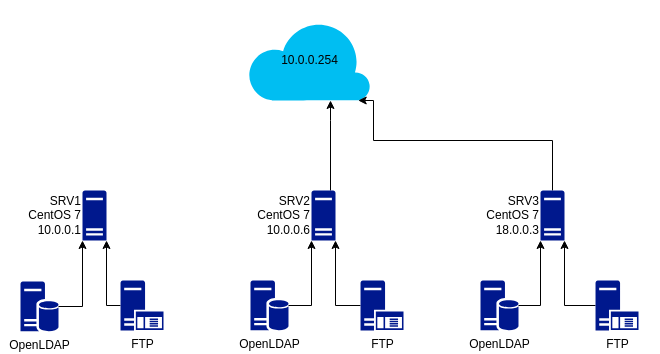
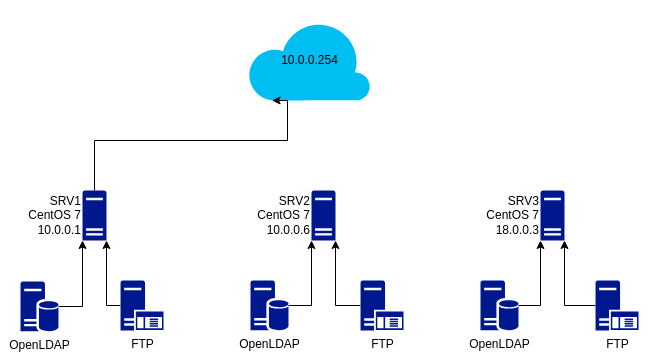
  <mxCell id="0" />
  <mxCell id="1" parent="0" />
  <mxCell id="2" value="10.0.0.254" style="verticalLabelPosition=middle;html=1;verticalAlign=middle;align=center;strokeColor=none;fillColor=#00BEF2;shape=mxgraph.azure.cloud;labelPosition=center;" parent="1" vertex="1"><mxGeometry x="247" y="20" width="123" height="80" as="geometry" /></mxCell>
+ <mxCell id="3" style="edgeStyle=orthogonalEdgeStyle;rounded=0;orthogonalLoop=1;jettySize=auto;html=1;entryX=0.2;entryY=1;entryDx=0;entryDy=0;entryPerimeter=0;" parent="1" source="4" target="2" edge="1"><mxGeometry relative="1" as="geometry"><Array as="points"><mxPoint x="94" y="140" /><mxPoint x="287" y="140" /></Array></mxGeometry></mxCell>
  <mxCell id="4" value="SRV1&lt;br&gt;CentOS 7&lt;br&gt;10.0.0.1" style="aspect=fixed;pointerEvents=1;shadow=0;dashed=0;html=1;strokeColor=none;labelPosition=left;verticalLabelPosition=middle;verticalAlign=middle;align=right;fillColor=#00188D;shape=mxgraph.mscae.enterprise.server_generic" parent="1" vertex="1"><mxGeometry x="82" y="190" width="24" height="50" as="geometry" /></mxCell>
- <mxCell id="5" style="edgeStyle=orthogonalEdgeStyle;rounded=0;orthogonalLoop=1;jettySize=auto;html=1;" parent="1" source="6" target="2" edge="1"><mxGeometry relative="1" as="geometry"><Array as="points"><mxPoint x="330" y="120" /><mxPoint x="330" y="120" /></Array></mxGeometry></mxCell>
  <mxCell id="6" value="SRV2&lt;br&gt;CentOS 7&lt;br&gt;10.0.0.6" style="aspect=fixed;pointerEvents=1;shadow=0;dashed=0;html=1;strokeColor=none;labelPosition=left;verticalLabelPosition=middle;verticalAlign=middle;align=right;fillColor=#00188D;shape=mxgraph.mscae.enterprise.server_generic" parent="1" vertex="1"><mxGeometry x="311" y="190" width="24" height="50" as="geometry" /></mxCell>
- <mxCell id="7" style="edgeStyle=orthogonalEdgeStyle;rounded=0;orthogonalLoop=1;jettySize=auto;html=1;entryX=0.9;entryY=1;entryDx=0;entryDy=0;entryPerimeter=0;" parent="1" source="8" target="2" edge="1"><mxGeometry relative="1" as="geometry"><Array as="points"><mxPoint x="552" y="140" /><mxPoint x="373" y="140" /></Array></mxGeometry></mxCell>
  <mxCell id="8" value="SRV3&lt;br&gt;CentOS 7&lt;br&gt;18.0.0.3" style="aspect=fixed;pointerEvents=1;shadow=0;dashed=0;html=1;strokeColor=none;labelPosition=left;verticalLabelPosition=middle;verticalAlign=middle;align=right;fillColor=#00188D;shape=mxgraph.mscae.enterprise.server_generic" parent="1" vertex="1"><mxGeometry x="540" y="190" width="24" height="50" as="geometry" /></mxCell>
  <mxCell id="9" style="edgeStyle=orthogonalEdgeStyle;rounded=0;orthogonalLoop=1;jettySize=auto;html=1;entryX=0;entryY=1;entryDx=0;entryDy=0;entryPerimeter=0;" parent="1" source="10" target="4" edge="1"><mxGeometry relative="1" as="geometry" /></mxCell>
  <mxCell id="10" value="OpenLDAP" style="aspect=fixed;pointerEvents=1;shadow=0;dashed=0;html=1;strokeColor=none;labelPosition=center;verticalLabelPosition=bottom;verticalAlign=top;align=center;fillColor=#00188D;shape=mxgraph.mscae.enterprise.database_server" parent="1" vertex="1"><mxGeometry x="20" y="281" width="38" height="50" as="geometry" /></mxCell>
  <mxCell id="11" style="edgeStyle=orthogonalEdgeStyle;rounded=0;orthogonalLoop=1;jettySize=auto;html=1;entryX=0;entryY=1;entryDx=0;entryDy=0;entryPerimeter=0;" parent="1" source="12" target="6" edge="1"><mxGeometry relative="1" as="geometry" /></mxCell>
  <mxCell id="12" value="OpenLDAP" style="aspect=fixed;pointerEvents=1;shadow=0;dashed=0;html=1;strokeColor=none;labelPosition=center;verticalLabelPosition=bottom;verticalAlign=top;align=center;fillColor=#00188D;shape=mxgraph.mscae.enterprise.database_server" parent="1" vertex="1"><mxGeometry x="250" y="280" width="38" height="50" as="geometry" /></mxCell>
  <mxCell id="13" style="edgeStyle=orthogonalEdgeStyle;rounded=0;orthogonalLoop=1;jettySize=auto;html=1;entryX=0;entryY=1;entryDx=0;entryDy=0;entryPerimeter=0;" parent="1" source="14" target="8" edge="1"><mxGeometry relative="1" as="geometry" /></mxCell>
  <mxCell id="14" value="OpenLDAP" style="aspect=fixed;pointerEvents=1;shadow=0;dashed=0;html=1;strokeColor=none;labelPosition=center;verticalLabelPosition=bottom;verticalAlign=top;align=center;fillColor=#00188D;shape=mxgraph.mscae.enterprise.database_server" parent="1" vertex="1"><mxGeometry x="480" y="280" width="38" height="50" as="geometry" /></mxCell>
  <mxCell id="15" style="edgeStyle=orthogonalEdgeStyle;rounded=0;orthogonalLoop=1;jettySize=auto;html=1;entryX=1;entryY=1;entryDx=0;entryDy=0;entryPerimeter=0;" parent="1" source="16" target="4" edge="1"><mxGeometry relative="1" as="geometry"><Array as="points"><mxPoint x="106" y="305" /></Array></mxGeometry></mxCell>
  <mxCell id="16" value="FTP" style="aspect=fixed;pointerEvents=1;shadow=0;dashed=0;html=1;strokeColor=none;labelPosition=center;verticalLabelPosition=bottom;verticalAlign=top;align=center;fillColor=#00188D;shape=mxgraph.mscae.enterprise.application_server" parent="1" vertex="1"><mxGeometry x="120" y="280" width="43" height="50" as="geometry" /></mxCell>
  <mxCell id="17" style="edgeStyle=orthogonalEdgeStyle;rounded=0;orthogonalLoop=1;jettySize=auto;html=1;entryX=1;entryY=1;entryDx=0;entryDy=0;entryPerimeter=0;" parent="1" source="18" target="6" edge="1"><mxGeometry relative="1" as="geometry" /></mxCell>
  <mxCell id="18" value="FTP" style="aspect=fixed;pointerEvents=1;shadow=0;dashed=0;html=1;strokeColor=none;labelPosition=center;verticalLabelPosition=bottom;verticalAlign=top;align=center;fillColor=#00188D;shape=mxgraph.mscae.enterprise.application_server" parent="1" vertex="1"><mxGeometry x="360" y="280" width="43" height="50" as="geometry" /></mxCell>
  <mxCell id="19" style="edgeStyle=orthogonalEdgeStyle;rounded=0;orthogonalLoop=1;jettySize=auto;html=1;entryX=1;entryY=1;entryDx=0;entryDy=0;entryPerimeter=0;" parent="1" source="20" target="8" edge="1"><mxGeometry relative="1" as="geometry" /></mxCell>
  <mxCell id="20" value="FTP" style="aspect=fixed;pointerEvents=1;shadow=0;dashed=0;html=1;strokeColor=none;labelPosition=center;verticalLabelPosition=bottom;verticalAlign=top;align=center;fillColor=#00188D;shape=mxgraph.mscae.enterprise.application_server" parent="1" vertex="1"><mxGeometry x="595" y="280" width="43" height="50" as="geometry" /></mxCell>
